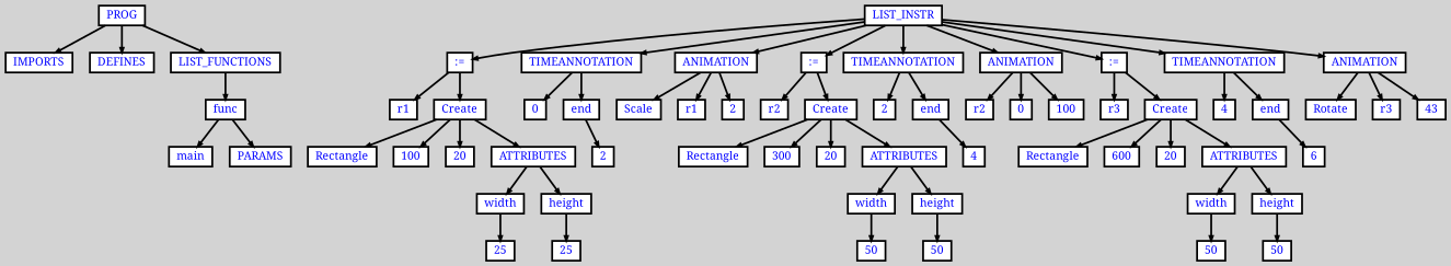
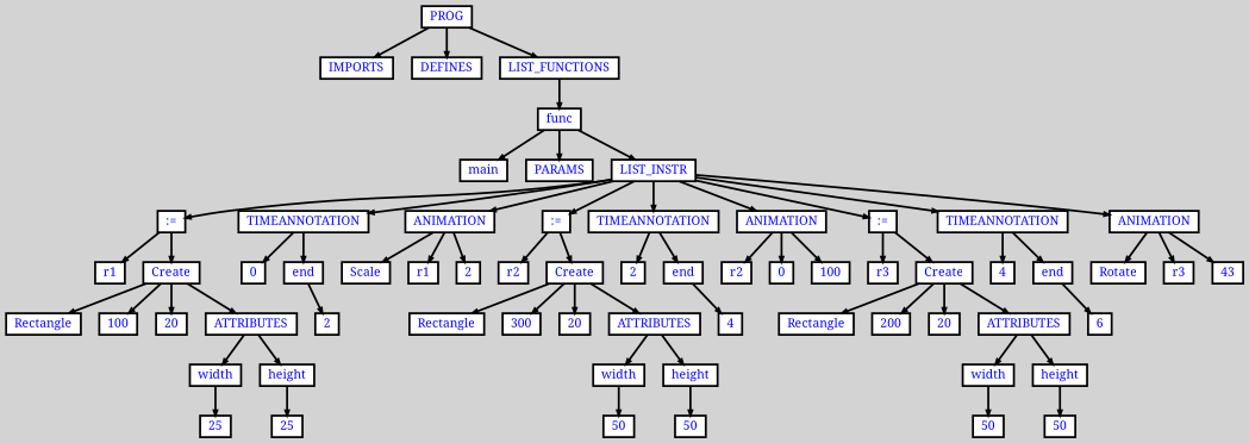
  digraph {
    bgcolor=lightgrey
    fontname="Noto Serif"
    ordering=out
    ranksep=.4
    node [color=black fillcolor=white fixedsize=false fontcolor=blue fontname="Noto Serif" fontsize=12 shape=box style="filled, solid, bold"]
    edge [arrowsize=.5 color=black fontname="Noto Serif" style=bold]
    n1 [height=.25 label=PROG width=.25]
    n2 [height=.25 label=IMPORTS width=.25]
    n3 [height=.25 label=DEFINES width=.25]
    n4 [height=.25 label=LIST_FUNCTIONS width=.25]
    n5 [height=.25 label=func width=.25]
    n6 [height=.25 label=main width=.25]
    n7 [height=.25 label=PARAMS width=.25]
    n8 [height=.25 label=LIST_INSTR width=.25]
    n9 [height=.25 label=":=" width=.25]
    n10 [height=.25 label=TIMEANNOTATION width=.25]
    n11 [height=.25 label=ANIMATION width=.25]
    n12 [height=.25 label=":=" width=.25]
    n13 [height=.25 label=TIMEANNOTATION width=.25]
    n14 [height=.25 label=ANIMATION width=.25]
    n15 [height=.25 label=":=" width=.25]
    n16 [height=.25 label=TIMEANNOTATION width=.25]
    n17 [height=.25 label=ANIMATION width=.25]
    n18 [height=.25 label=r1 width=.25]
    n19 [height=.25 label=Create width=.25]
    n20 [height=.25 label=0 width=.25]
    n21 [height=.25 label=end width=.25]
    n22 [height=.25 label=Scale width=.25]
    n23 [height=.25 label=r1 width=.25]
    n24 [height=.25 label=2 width=.25]
    n25 [height=.25 label=r2 width=.25]
    n26 [height=.25 label=Create width=.25]
    n27 [height=.25 label=2 width=.25]
    n28 [height=.25 label=end width=.25]
    n29 [height=.25 label=r2 width=.25]
    n30 [height=.25 label=0 width=.25]
    n31 [height=.25 label=100 width=.25]
    n32 [height=.25 label=r3 width=.25]
    n33 [height=.25 label=Create width=.25]
    n34 [height=.25 label=4 width=.25]
    n35 [height=.25 label=end width=.25]
    n36 [height=.25 label=Rotate width=.25]
    n37 [height=.25 label=r3 width=.25]
    n38 [height=.25 label=43 width=.25]
    n39 [height=.25 label=Rectangle width=.25]
    n40 [height=.25 label=100 width=.25]
    n41 [height=.25 label=20 width=.25]
    n42 [height=.25 label=ATTRIBUTES width=.25]
    n43 [height=.25 label=width width=.25]
    n44 [height=.25 label=height width=.25]
    n45 [height=.25 label=25 width=.25]
    n46 [height=.25 label=25 width=.25]
    n47 [height=.25 label=2 width=.25]
    n48 [height=.25 label=Rectangle width=.25]
    n49 [height=.25 label=300 width=.25]
    n50 [height=.25 label=20 width=.25]
    n51 [height=.25 label=ATTRIBUTES width=.25]
    n52 [height=.25 label=width width=.25]
    n53 [height=.25 label=height width=.25]
    n54 [height=.25 label=50 width=.25]
    n55 [height=.25 label=50 width=.25]
    n56 [height=.25 label=4 width=.25]
    n57 [height=.25 label=Rectangle width=.25]
-   n58 [height=.25 label=600 width=.25]
+   n58 [height=.25 label=200 width=.25]
    n59 [height=.25 label=20 width=.25]
    n60 [height=.25 label=ATTRIBUTES width=.25]
    n61 [height=.25 label=width width=.25]
    n62 [height=.25 label=height width=.25]
    n63 [height=.25 label=50 width=.25]
    n64 [height=.25 label=50 width=.25]
    n65 [height=.25 label=6 width=.25]
    n1 -> n2
    n1 -> n3
    n1 -> n4
    n4 -> n5
    n5 -> n6
    n5 -> n7
+   n5 -> n8
    n8 -> n9
    n8 -> n10
    n8 -> n11
    n8 -> n12
    n8 -> n13
    n8 -> n14
    n8 -> n15
    n8 -> n16
    n8 -> n17
    n9 -> n18
    n9 -> n19
    n10 -> n20
    n10 -> n21
    n11 -> n22
    n11 -> n23
    n11 -> n24
    n12 -> n25
    n12 -> n26
    n13 -> n27
    n13 -> n28
    n14 -> n29
    n14 -> n30
    n14 -> n31
    n15 -> n32
    n15 -> n33
    n16 -> n34
    n16 -> n35
    n17 -> n36
    n17 -> n37
    n17 -> n38
    n19 -> n39
    n19 -> n40
    n19 -> n41
    n19 -> n42
    n21 -> n47
    n26 -> n48
    n26 -> n49
    n26 -> n50
    n26 -> n51
    n28 -> n56
    n33 -> n57
    n33 -> n58
    n33 -> n59
    n33 -> n60
    n35 -> n65
    n42 -> n43
    n42 -> n44
    n43 -> n45
    n44 -> n46
    n51 -> n52
    n51 -> n53
    n52 -> n54
    n53 -> n55
    n60 -> n61
    n60 -> n62
    n61 -> n63
    n62 -> n64
  }
